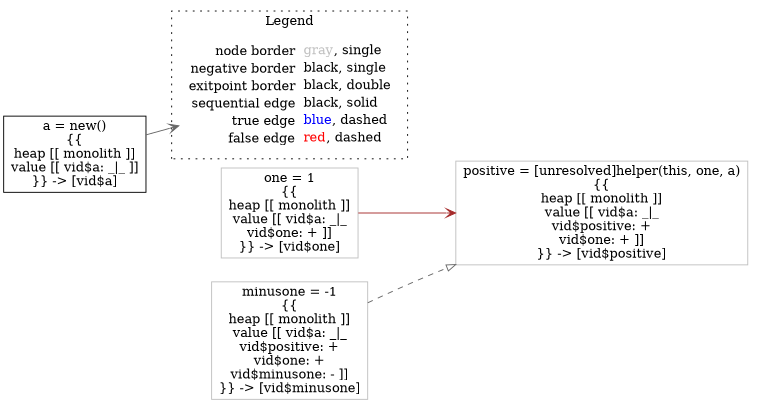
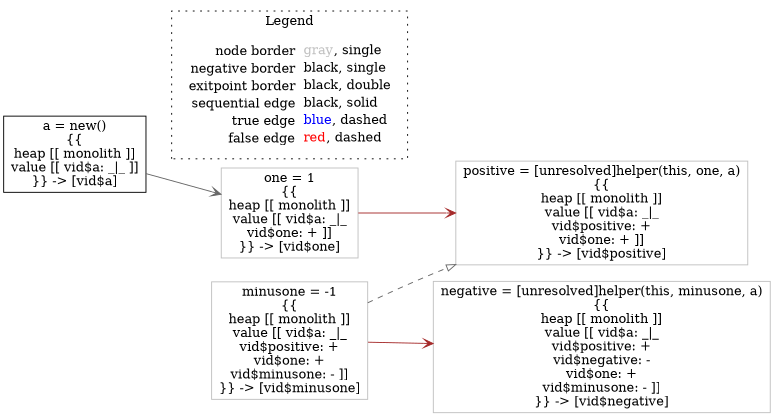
  digraph {
    rankdir=LR
    node [shape=rect color=gray]
    edge [arrowhead=vee color=gray40 style=solid]
    n1 [label=<<table border="0" cellpadding="2" cellspacing="0" cellborder="0"><tr><td align="right">node border&nbsp;</td><td align="left"><font color="gray">gray</font>, single</td></tr><tr><td align="right">negative border&nbsp;</td><td align="left"><font color="black">black</font>, single</td></tr><tr><td align="right">exitpoint border&nbsp;</td><td align="left"><font color="black">black</font>, double</td></tr><tr><td align="right">sequential edge&nbsp;</td><td align="left"><font color="black">black</font>, solid</td></tr><tr><td align="right">true edge&nbsp;</td><td align="left"><font color="blue">blue</font>, dashed</td></tr><tr><td align="right">false edge&nbsp;</td><td align="left"><font color="red">red</font>, dashed</td></tr></table>> shape=plaintext color=""]
    n2 [color=black label=<a = new()<BR/>{{<BR/>heap [[ monolith ]]<BR/>value [[ vid$a: _|_ ]]<BR/>}} -&gt; [vid$a]>]
    n3 [label=<one = 1<BR/>{{<BR/>heap [[ monolith ]]<BR/>value [[ vid$a: _|_<BR/>vid$one: + ]]<BR/>}} -&gt; [vid$one]>]
    n4 [label=<positive = [unresolved]helper(this, one, a)<BR/>{{<BR/>heap [[ monolith ]]<BR/>value [[ vid$a: _|_<BR/>vid$positive: +<BR/>vid$one: + ]]<BR/>}} -&gt; [vid$positive]>]
    n5 [label=<minusone = -1<BR/>{{<BR/>heap [[ monolith ]]<BR/>value [[ vid$a: _|_<BR/>vid$positive: +<BR/>vid$one: +<BR/>vid$minusone: - ]]<BR/>}} -&gt; [vid$minusone]>]
+   n6 [label=<negative = [unresolved]helper(this, minusone, a)<BR/>{{<BR/>heap [[ monolith ]]<BR/>value [[ vid$a: _|_<BR/>vid$positive: +<BR/>vid$negative: -<BR/>vid$one: +<BR/>vid$minusone: - ]]<BR/>}} -&gt; [vid$negative]>]
    subgraph cluster_1 {
      label=Legend
      style=dotted
      n1
    }
-   n2 -> n1
+   n2 -> n3
    n3 -> n4 [color=brown]
    n5 -> n4 [arrowhead=onormal style=dashed]
+   n5 -> n6 [color=brown]
  }
